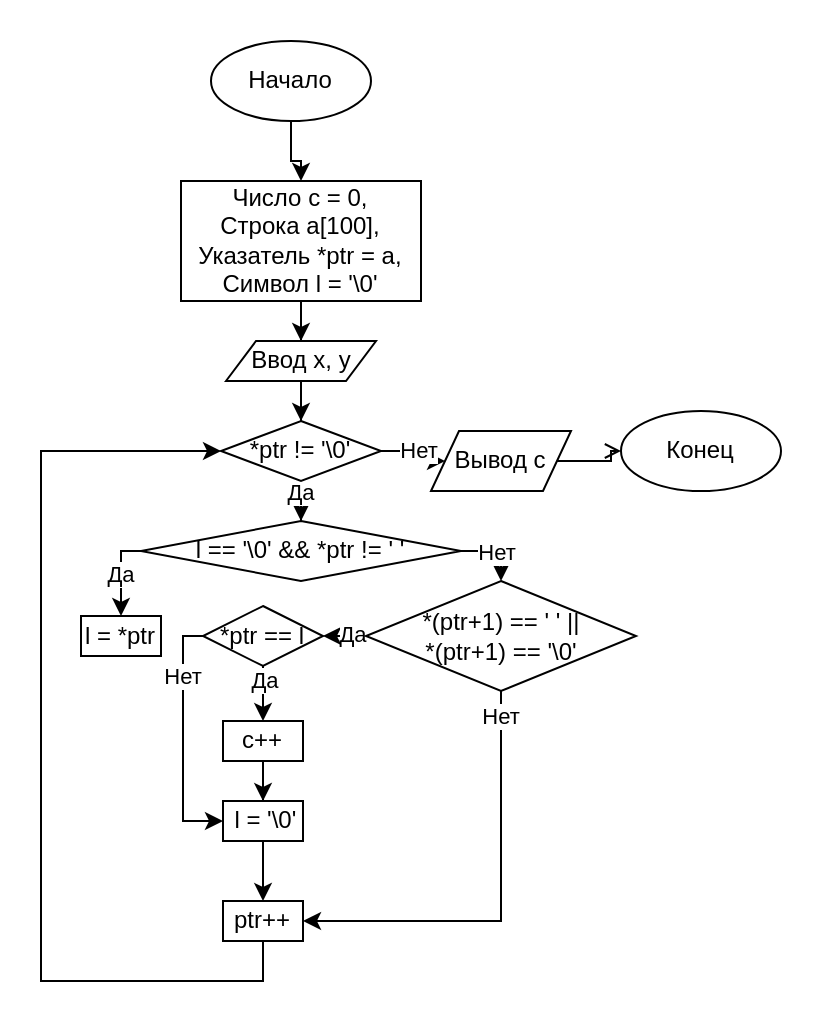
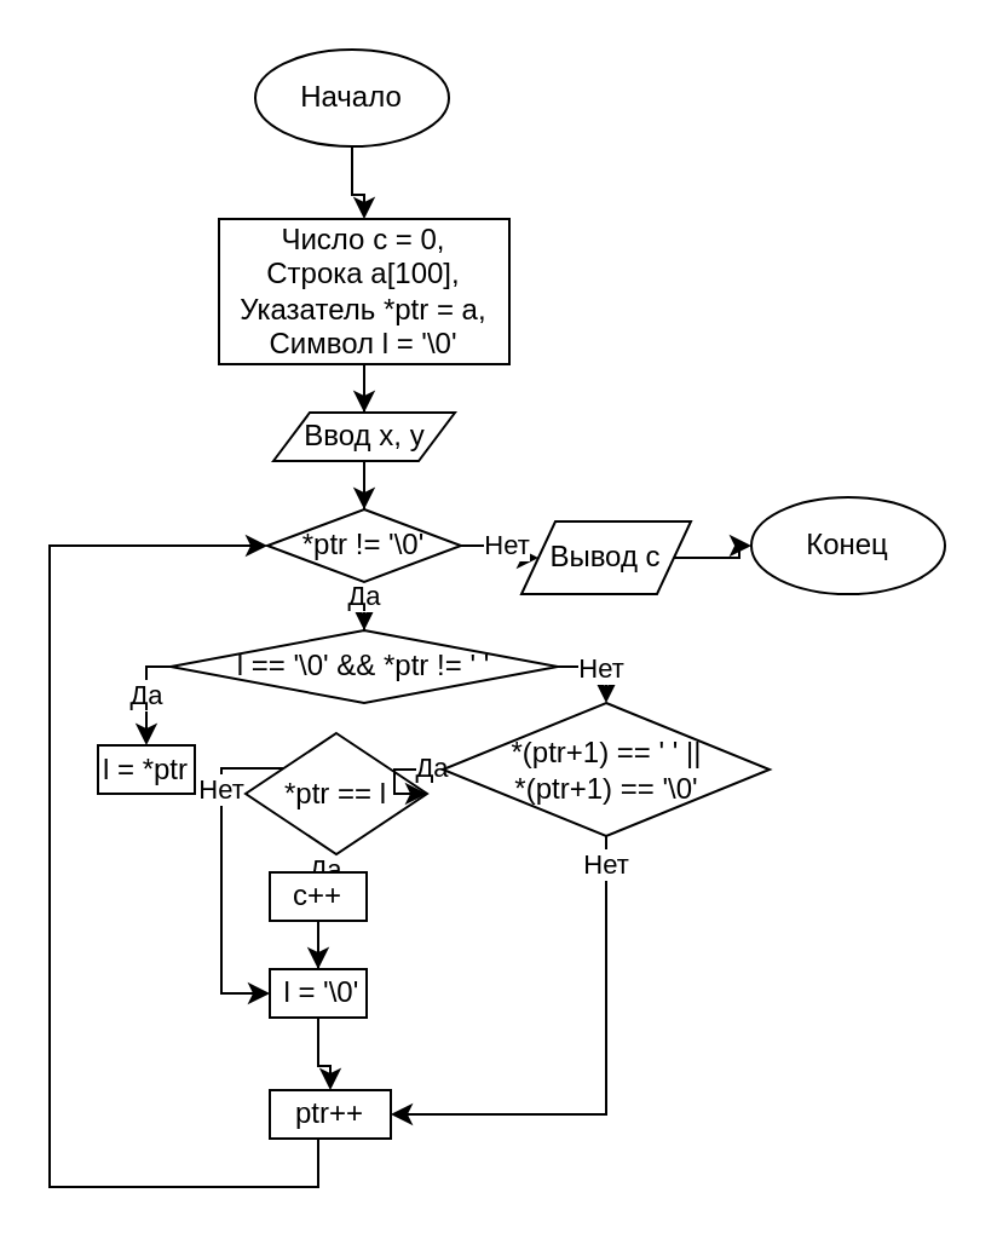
  <mxCell id="0" />
  <mxCell id="1" parent="0" />
  <mxCell id="2" style="edgeStyle=orthogonalEdgeStyle;rounded=0;orthogonalLoop=1;jettySize=auto;html=1;entryX=0.5;entryY=0;entryDx=0;entryDy=0;" edge="1" parent="1" source="3" target="6"><mxGeometry relative="1" as="geometry" /></mxCell>
  <mxCell id="3" value="Начало" style="ellipse;whiteSpace=wrap;html=1;" vertex="1" parent="1"><mxGeometry x="105" y="20" width="80" height="40" as="geometry" /></mxCell>
  <mxCell id="4" value="Конец" style="ellipse;whiteSpace=wrap;html=1;" vertex="1" parent="1"><mxGeometry x="310" y="205" width="80" height="40" as="geometry" /></mxCell>
  <mxCell id="5" style="edgeStyle=orthogonalEdgeStyle;rounded=0;orthogonalLoop=1;jettySize=auto;html=1;entryX=0.5;entryY=0;entryDx=0;entryDy=0;" edge="1" parent="1" source="6" target="34"><mxGeometry relative="1" as="geometry" /></mxCell>
  <mxCell id="6" value="Число c = 0,&lt;br&gt;Строка&amp;nbsp;a[100],&lt;br&gt;Указатель *ptr = a,&lt;br&gt;Символ&amp;nbsp;l = '\0'" style="rounded=0;whiteSpace=wrap;html=1;" vertex="1" parent="1"><mxGeometry x="90" y="90" width="120" height="60" as="geometry" /></mxCell>
  <mxCell id="7" style="edgeStyle=orthogonalEdgeStyle;rounded=0;orthogonalLoop=1;jettySize=auto;html=1;entryX=0.5;entryY=0;entryDx=0;entryDy=0;" edge="1" parent="1" source="11" target="26"><mxGeometry relative="1" as="geometry"><Array as="points"><mxPoint x="60" y="275" /></Array></mxGeometry></mxCell>
  <mxCell id="8" value="Да" style="edgeLabel;html=1;align=center;verticalAlign=middle;resizable=0;points=[];" vertex="1" connectable="0" parent="7"><mxGeometry x="-0.035" y="-1" relative="1" as="geometry"><mxPoint as="offset" /></mxGeometry></mxCell>
  <mxCell id="9" style="edgeStyle=orthogonalEdgeStyle;rounded=0;orthogonalLoop=1;jettySize=auto;html=1;entryX=0.5;entryY=0;entryDx=0;entryDy=0;" edge="1" parent="1" source="11" target="25"><mxGeometry relative="1" as="geometry"><Array as="points"><mxPoint x="250" y="275" /></Array></mxGeometry></mxCell>
  <mxCell id="10" value="Нет" style="edgeLabel;html=1;align=center;verticalAlign=middle;resizable=0;points=[];" vertex="1" connectable="0" parent="9"><mxGeometry x="-0.273" y="-10" relative="1" as="geometry"><mxPoint x="4.4" y="-10" as="offset" /></mxGeometry></mxCell>
  <mxCell id="11" value="l == '\0' &amp;amp;&amp;amp; *ptr != ' '" style="rhombus;whiteSpace=wrap;html=1;" vertex="1" parent="1"><mxGeometry x="70" y="260" width="160" height="30" as="geometry" /></mxCell>
  <mxCell id="12" style="edgeStyle=orthogonalEdgeStyle;rounded=0;orthogonalLoop=1;jettySize=auto;html=1;entryX=0.5;entryY=0;entryDx=0;entryDy=0;" edge="1" parent="1" source="15" target="11"><mxGeometry relative="1" as="geometry" /></mxCell>
  <mxCell id="13" value="Да" style="edgeLabel;html=1;align=center;verticalAlign=middle;resizable=0;points=[];" vertex="1" connectable="0" parent="12"><mxGeometry x="0.505" y="-1" relative="1" as="geometry"><mxPoint as="offset" /></mxGeometry></mxCell>
  <mxCell id="14" value="Нет" style="edgeStyle=orthogonalEdgeStyle;rounded=0;orthogonalLoop=1;jettySize=auto;html=1;entryX=0;entryY=0.5;entryDx=0;entryDy=0;" edge="1" parent="1" source="15" target="32"><mxGeometry relative="1" as="geometry" /></mxCell>
  <mxCell id="15" value="*ptr != '\0'" style="rhombus;whiteSpace=wrap;html=1;" vertex="1" parent="1"><mxGeometry x="110" y="210" width="80" height="30" as="geometry" /></mxCell>
  <mxCell id="16" style="edgeStyle=orthogonalEdgeStyle;rounded=0;orthogonalLoop=1;jettySize=auto;html=1;entryX=0.5;entryY=0;entryDx=0;entryDy=0;" edge="1" parent="1" source="20" target="28"><mxGeometry relative="1" as="geometry" /></mxCell>
  <mxCell id="17" value="Да" style="edgeLabel;html=1;align=center;verticalAlign=middle;resizable=0;points=[];" vertex="1" connectable="0" parent="16"><mxGeometry x="0.61" y="-1" relative="1" as="geometry"><mxPoint x="1" y="-9.72" as="offset" /></mxGeometry></mxCell>
  <mxCell id="18" style="edgeStyle=orthogonalEdgeStyle;rounded=0;orthogonalLoop=1;jettySize=auto;html=1;entryX=0;entryY=0.5;entryDx=0;entryDy=0;" edge="1" parent="1" source="20" target="30"><mxGeometry relative="1" as="geometry"><Array as="points"><mxPoint x="91" y="317" /><mxPoint x="91" y="410" /></Array></mxGeometry></mxCell>
  <mxCell id="19" value="Нет" style="edgeLabel;html=1;align=center;verticalAlign=middle;resizable=0;points=[];" vertex="1" connectable="0" parent="18"><mxGeometry x="-0.508" y="-1" relative="1" as="geometry"><mxPoint as="offset" /></mxGeometry></mxCell>
- <mxCell id="20" value="*ptr == l" style="rhombus;whiteSpace=wrap;html=1;" vertex="1" parent="1"><mxGeometry x="101" y="302.5" width="60" height="30" as="geometry" /></mxCell>
+ <mxCell id="20" value="*ptr == l" style="rhombus;whiteSpace=wrap;html=1;" vertex="1" parent="1"><mxGeometry x="101" y="302.5" width="75" height="50" as="geometry" /></mxCell>
  <mxCell id="21" style="edgeStyle=orthogonalEdgeStyle;rounded=0;orthogonalLoop=1;jettySize=auto;html=1;entryX=1;entryY=0.5;entryDx=0;entryDy=0;" edge="1" parent="1" source="25" target="20"><mxGeometry relative="1" as="geometry" /></mxCell>
  <mxCell id="22" value="Да" style="edgeLabel;html=1;align=center;verticalAlign=middle;resizable=0;points=[];" vertex="1" connectable="0" parent="21"><mxGeometry x="-0.749" y="-1" relative="1" as="geometry"><mxPoint as="offset" /></mxGeometry></mxCell>
  <mxCell id="23" style="edgeStyle=orthogonalEdgeStyle;rounded=0;orthogonalLoop=1;jettySize=auto;html=1;entryX=1;entryY=0.5;entryDx=0;entryDy=0;" edge="1" parent="1" source="25" target="36"><mxGeometry relative="1" as="geometry"><Array as="points"><mxPoint x="250" y="460" /></Array></mxGeometry></mxCell>
  <mxCell id="24" value="Нет" style="edgeLabel;html=1;align=center;verticalAlign=middle;resizable=0;points=[];" vertex="1" connectable="0" parent="23"><mxGeometry x="-0.89" y="-1" relative="1" as="geometry"><mxPoint as="offset" /></mxGeometry></mxCell>
  <mxCell id="25" value="*(ptr+1) == ' ' || &lt;br&gt;*(ptr+1) == '\0'" style="rhombus;whiteSpace=wrap;html=1;" vertex="1" parent="1"><mxGeometry x="182.5" y="290" width="135" height="55" as="geometry" /></mxCell>
  <mxCell id="26" value="l = *ptr" style="rounded=0;whiteSpace=wrap;html=1;" vertex="1" parent="1"><mxGeometry x="40" y="307.5" width="40" height="20" as="geometry" /></mxCell>
  <mxCell id="27" style="edgeStyle=orthogonalEdgeStyle;rounded=0;orthogonalLoop=1;jettySize=auto;html=1;entryX=0.5;entryY=0;entryDx=0;entryDy=0;" edge="1" parent="1" source="28" target="30"><mxGeometry relative="1" as="geometry" /></mxCell>
  <mxCell id="28" value="c++" style="rounded=0;whiteSpace=wrap;html=1;" vertex="1" parent="1"><mxGeometry x="111" y="360" width="40" height="20" as="geometry" /></mxCell>
  <mxCell id="29" style="edgeStyle=orthogonalEdgeStyle;rounded=0;orthogonalLoop=1;jettySize=auto;html=1;entryX=0.5;entryY=0;entryDx=0;entryDy=0;" edge="1" parent="1" source="30" target="36"><mxGeometry relative="1" as="geometry" /></mxCell>
  <mxCell id="30" value="&amp;nbsp;l = '\0'" style="rounded=0;whiteSpace=wrap;html=1;" vertex="1" parent="1"><mxGeometry x="111" y="400" width="40" height="20" as="geometry" /></mxCell>
- <mxCell id="31" style="edgeStyle=orthogonalEdgeStyle;rounded=0;orthogonalLoop=1;jettySize=auto;html=1;entryX=0;entryY=0.5;entryDx=0;entryDy=0;endArrow=open;" edge="1" parent="1" source="32" target="4"><mxGeometry relative="1" as="geometry" /></mxCell>
+ <mxCell id="31" style="edgeStyle=orthogonalEdgeStyle;rounded=0;orthogonalLoop=1;jettySize=auto;html=1;entryX=0;entryY=0.5;entryDx=0;entryDy=0;" edge="1" parent="1" source="32" target="4"><mxGeometry relative="1" as="geometry" /></mxCell>
  <mxCell id="32" value="Вывод c" style="shape=parallelogram;perimeter=parallelogramPerimeter;whiteSpace=wrap;html=1;" vertex="1" parent="1"><mxGeometry x="215" y="215" width="70" height="30" as="geometry" /></mxCell>
  <mxCell id="33" style="edgeStyle=orthogonalEdgeStyle;rounded=0;orthogonalLoop=1;jettySize=auto;html=1;entryX=0.5;entryY=0;entryDx=0;entryDy=0;" edge="1" parent="1" source="34" target="15"><mxGeometry relative="1" as="geometry" /></mxCell>
  <mxCell id="34" value="Ввод x, y" style="shape=parallelogram;perimeter=parallelogramPerimeter;whiteSpace=wrap;html=1;" vertex="1" parent="1"><mxGeometry x="112.5" y="170" width="75" height="20" as="geometry" /></mxCell>
  <mxCell id="35" style="edgeStyle=orthogonalEdgeStyle;rounded=0;orthogonalLoop=1;jettySize=auto;html=1;entryX=0;entryY=0.5;entryDx=0;entryDy=0;" edge="1" parent="1" source="36" target="15"><mxGeometry relative="1" as="geometry"><Array as="points"><mxPoint x="131" y="490" /><mxPoint x="20" y="490" /><mxPoint x="20" y="225" /></Array></mxGeometry></mxCell>
- <mxCell id="36" value="ptr++" style="rounded=0;whiteSpace=wrap;html=1;" vertex="1" parent="1"><mxGeometry x="111" y="450" width="40" height="20" as="geometry" /></mxCell>
+ <mxCell id="36" value="ptr++" style="rounded=0;whiteSpace=wrap;html=1;" vertex="1" parent="1"><mxGeometry x="111" y="450" width="50" height="20" as="geometry" /></mxCell>
